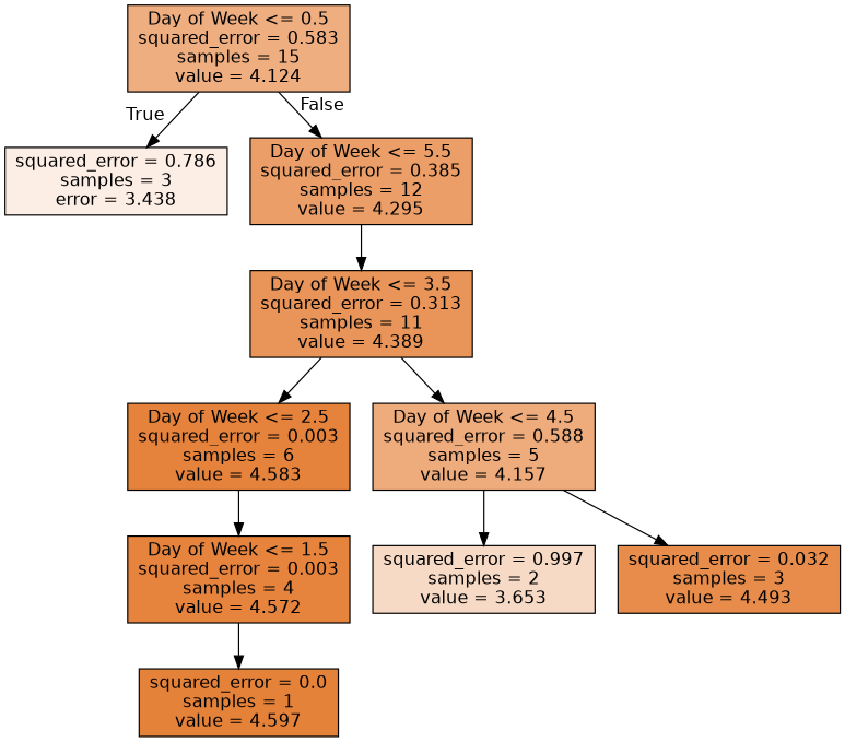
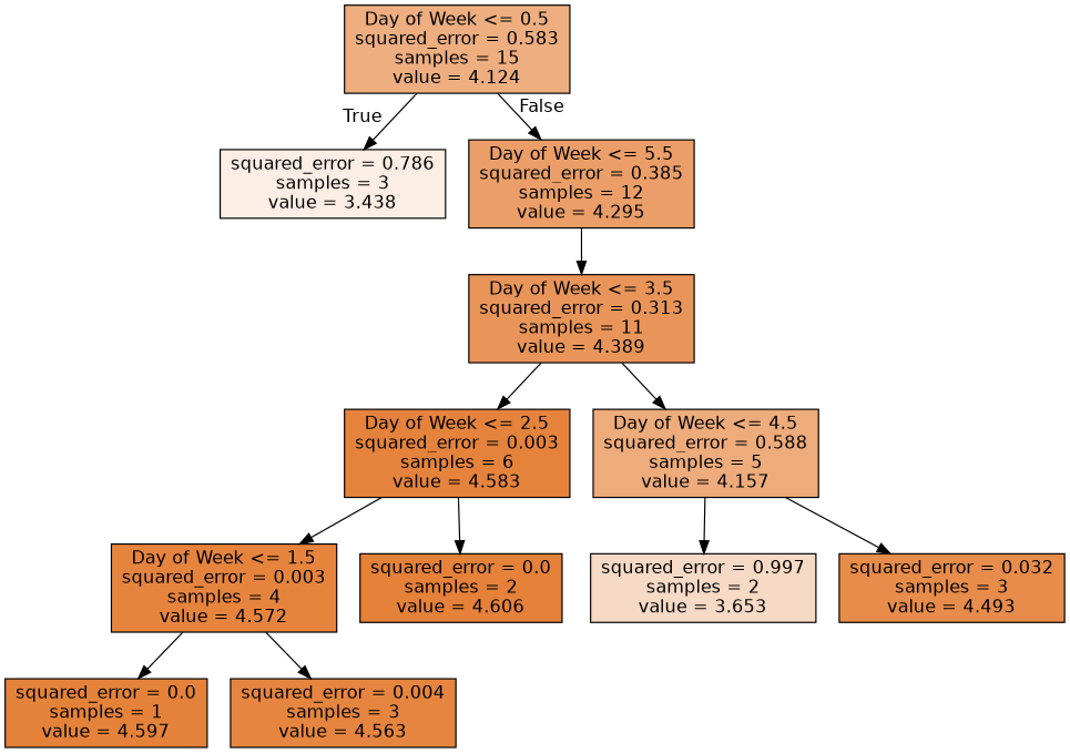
  digraph {
    node [color=black fontname=helvetica shape=box style=filled]
    edge [fontname=helvetica]
    n1 [fillcolor="#eeae80" label="Day of Week <= 0.5\nsquared_error = 0.583\nsamples = 15\nvalue = 4.124"]
-   n2 [fillcolor="#fceee5" label="squared_error = 0.786\nsamples = 3\nerror = 3.438"]
+   n2 [fillcolor="#fceee5" label="squared_error = 0.786\nsamples = 3\nvalue = 3.438"]
    n3 [fillcolor="#eb9e67" label="Day of Week <= 5.5\nsquared_error = 0.385\nsamples = 12\nvalue = 4.295"]
    n4 [fillcolor="#e99559" label="Day of Week <= 3.5\nsquared_error = 0.313\nsamples = 11\nvalue = 4.389"]
    n5 [fillcolor="#e5833c" label="Day of Week <= 2.5\nsquared_error = 0.003\nsamples = 6\nvalue = 4.583"]
    n6 [fillcolor="#eeab7b" label="Day of Week <= 4.5\nsquared_error = 0.588\nsamples = 5\nvalue = 4.157"]
    n7 [fillcolor="#e6843e" label="Day of Week <= 1.5\nsquared_error = 0.003\nsamples = 4\nvalue = 4.572"]
+   n8 [fillcolor="#e58139" label="squared_error = 0.0\nsamples = 2\nvalue = 4.606"]
    n9 [fillcolor="#f7dac5" label="squared_error = 0.997\nsamples = 2\nvalue = 3.653"]
    n10 [fillcolor="#e78c4a" label="squared_error = 0.032\nsamples = 3\nvalue = 4.493"]
    n11 [fillcolor="#e5823a" label="squared_error = 0.0\nsamples = 1\nvalue = 4.597"]
+   n12 [fillcolor="#e6853f" label="squared_error = 0.004\nsamples = 3\nvalue = 4.563"]
    n1 -> n2 [headlabel=True labelangle=45 labeldistance=2.5]
    n1 -> n3 [headlabel=False labelangle=-45 labeldistance=2.5]
    n3 -> n4
    n4 -> n5
    n4 -> n6
    n5 -> n7
+   n5 -> n8
    n6 -> n9
    n6 -> n10
    n7 -> n11
+   n7 -> n12
  }
